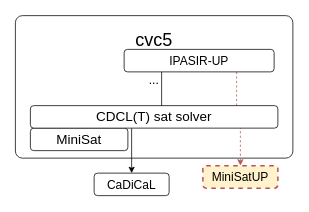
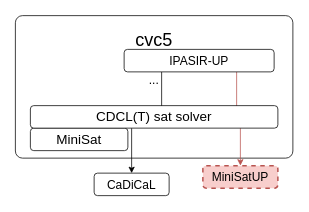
  <mxCell id="0" />
  <mxCell id="1" parent="0" />
  <mxCell id="2" value="&lt;font style=&quot;font-size: 24px;&quot;&gt;cvc5&lt;/font&gt;&lt;div&gt;&lt;span style=&quot;font-size: 24px;&quot;&gt;&lt;br&gt;&lt;/span&gt;&lt;div&gt;&lt;div&gt;&lt;font size=&quot;3&quot;&gt;...&lt;/font&gt;&lt;/div&gt;&lt;div&gt;&lt;font size=&quot;3&quot;&gt;&lt;br&gt;&lt;/font&gt;&lt;/div&gt;&lt;div&gt;&lt;font size=&quot;3&quot;&gt;&lt;br&gt;&lt;/font&gt;&lt;/div&gt;&lt;div&gt;&lt;font size=&quot;3&quot;&gt;&lt;br&gt;&lt;/font&gt;&lt;/div&gt;&lt;div&gt;&lt;font size=&quot;3&quot;&gt;&lt;br&gt;&lt;/font&gt;&lt;/div&gt;&lt;/div&gt;&lt;/div&gt;" style="rounded=1;whiteSpace=wrap;html=1;arcSize=5;" vertex="1" parent="1"><mxGeometry x="20" y="20" width="370" height="190" as="geometry" /></mxCell>
  <mxCell id="3" style="edgeStyle=orthogonalEdgeStyle;rounded=0;orthogonalLoop=1;jettySize=auto;html=1;exitX=0.25;exitY=1;exitDx=0;exitDy=0;entryX=0.5;entryY=0;entryDx=0;entryDy=0;" edge="1" parent="1" source="5" target="8"><mxGeometry relative="1" as="geometry" /></mxCell>
- <mxCell id="4" style="edgeStyle=orthogonalEdgeStyle;rounded=0;orthogonalLoop=1;jettySize=auto;html=1;exitX=0.75;exitY=1;exitDx=0;exitDy=0;entryX=0.5;entryY=0;entryDx=0;entryDy=0;fillColor=#f8cecc;strokeColor=#b85450;dashed=1;" edge="1" parent="1" source="5" target="9"><mxGeometry relative="1" as="geometry" /></mxCell>
+ <mxCell id="4" style="edgeStyle=orthogonalEdgeStyle;rounded=0;orthogonalLoop=1;jettySize=auto;html=1;exitX=0.75;exitY=1;exitDx=0;exitDy=0;entryX=0.5;entryY=0;entryDx=0;entryDy=0;fillColor=#f8cecc;strokeColor=#b85450;" edge="1" parent="1" source="5" target="9"><mxGeometry relative="1" as="geometry" /></mxCell>
  <mxCell id="5" value="&lt;font size=&quot;3&quot;&gt;IPASIR-UP&lt;/font&gt;" style="rounded=1;whiteSpace=wrap;html=1;" vertex="1" parent="1"><mxGeometry x="165" y="65" width="200" height="30" as="geometry" /></mxCell>
  <mxCell id="6" value="&lt;font style=&quot;font-size: 18px;&quot;&gt;MiniSat&lt;/font&gt;" style="rounded=1;whiteSpace=wrap;html=1;" vertex="1" parent="1"><mxGeometry x="40" y="170" width="130" height="30" as="geometry" /></mxCell>
  <mxCell id="7" value="&lt;font style=&quot;font-size: 18px;&quot;&gt;CDCL(T) sat solver&lt;/font&gt;" style="rounded=1;whiteSpace=wrap;html=1;" vertex="1" parent="1"><mxGeometry x="40" y="140" width="330" height="30" as="geometry" /></mxCell>
  <mxCell id="8" value="&lt;font size=&quot;3&quot;&gt;CaDiCaL&lt;/font&gt;" style="rounded=1;whiteSpace=wrap;html=1;" vertex="1" parent="1"><mxGeometry x="125" y="230" width="100" height="30" as="geometry" /></mxCell>
- <mxCell id="9" value="&lt;font size=&quot;3&quot;&gt;MiniSatUP&lt;/font&gt;" style="rounded=1;whiteSpace=wrap;html=1;fillColor=#fff2cc;strokeColor=#b85450;dashed=1;strokeWidth=2;" vertex="1" parent="1"><mxGeometry x="270" y="220" width="100" height="30" as="geometry" /></mxCell>
+ <mxCell id="9" value="&lt;font size=&quot;3&quot;&gt;MiniSatUP&lt;/font&gt;" style="rounded=1;whiteSpace=wrap;html=1;fillColor=#f8cecc;strokeColor=#b85450;dashed=1;strokeWidth=2;" vertex="1" parent="1"><mxGeometry x="270" y="220" width="100" height="30" as="geometry" /></mxCell>
